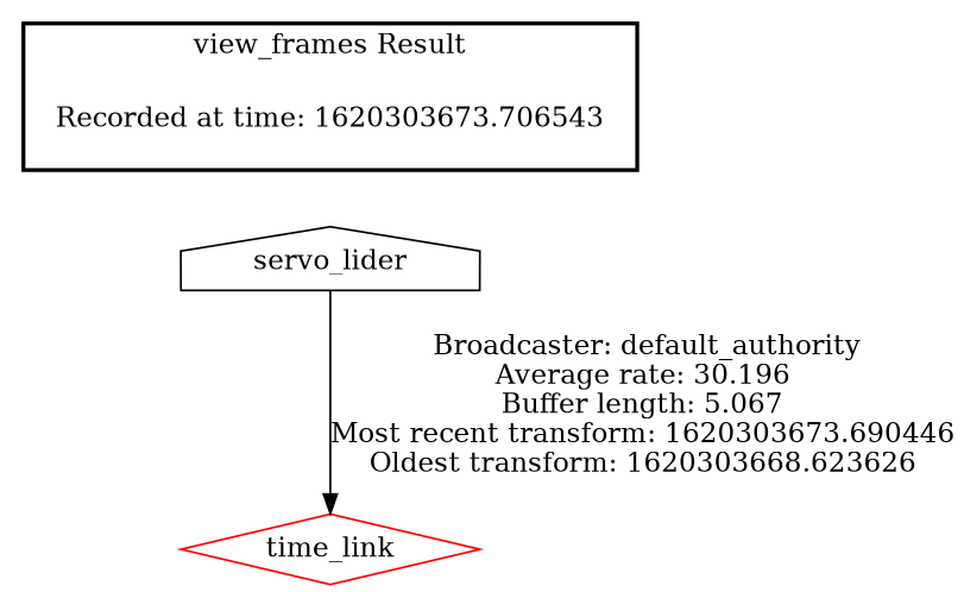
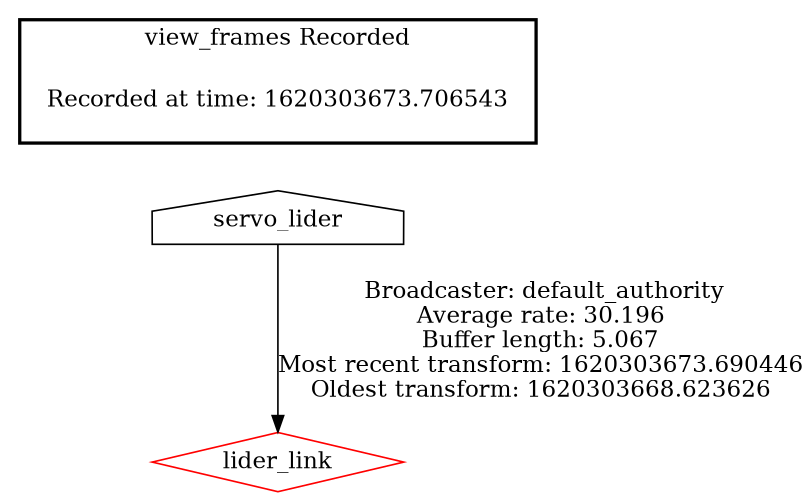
  digraph {
    node [color=red]
    "Recorded at time: 1620303673.706543" [shape=plaintext]
    n2 [color=black label=servo_lider shape=house]
-   lider_link [shape=diamond label=time_link]
+   lider_link [shape=diamond]
    subgraph cluster_1 {
      color=black
-     label="view_frames Result"
+     label="view_frames Recorded"
      style=bold
      "Recorded at time: 1620303673.706543"
    }
    "Recorded at time: 1620303673.706543" -> n2 [style=invis]
    n2 -> lider_link [label=" Broadcaster: default_authority\nAverage rate: 30.196\nBuffer length: 5.067\nMost recent transform: 1620303673.690446\nOldest transform: 1620303668.623626\n"]
  }
